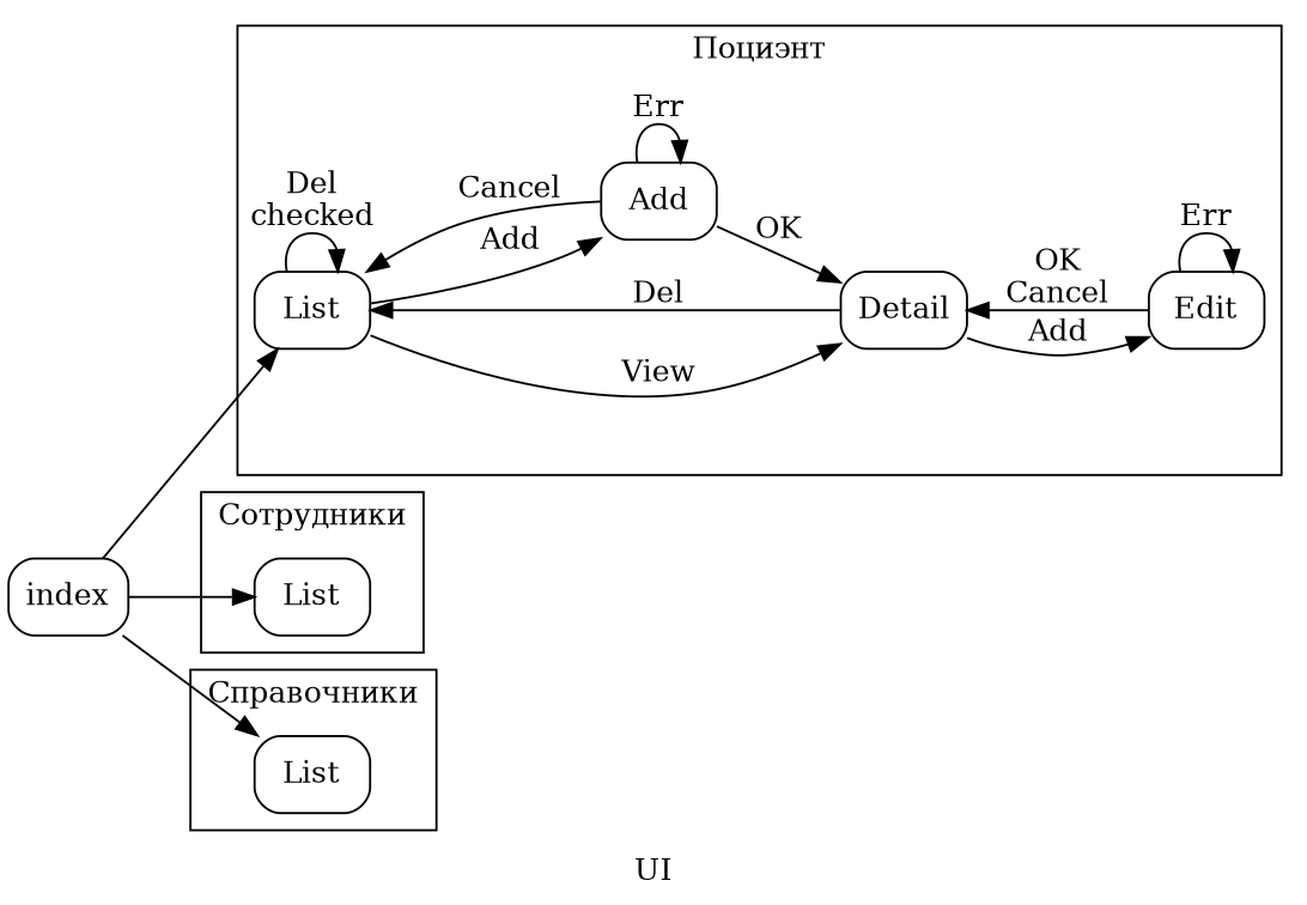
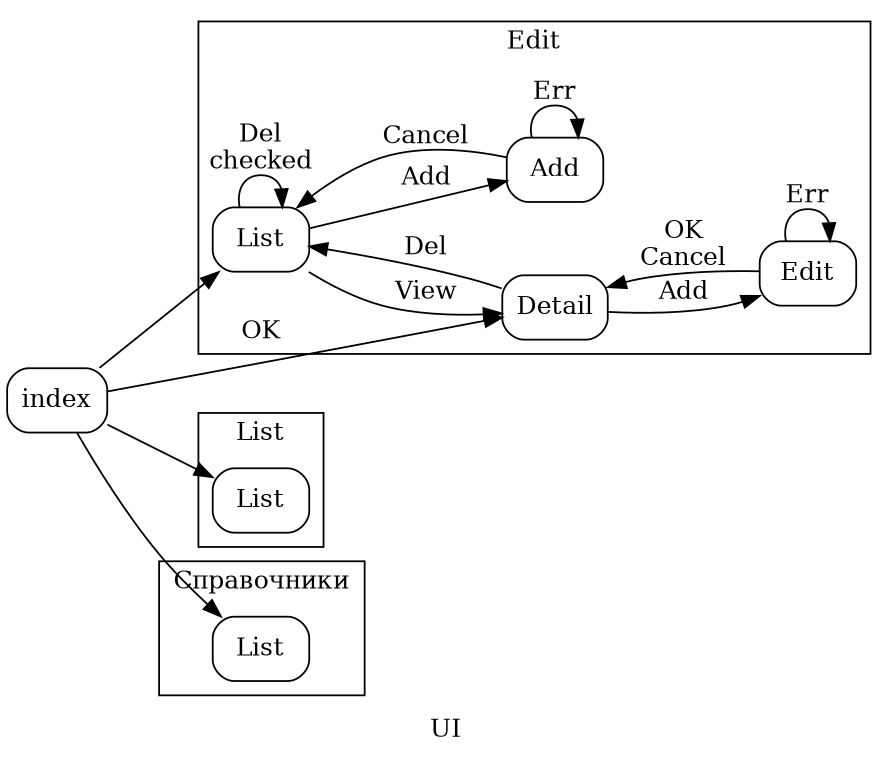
  digraph {
    label=UI
    rankdir=LR
    node [shape=rectangle style=rounded]
    n1 [label=List]
    n2 [label=Detail]
    n3 [label=Add]
    n4 [label=Edit]
    n5 [label=List]
    n6 [label=List]
    index
    subgraph cluster_1 {
-     label="Поциэнт"
+     label=Edit
      shape=folder
      n1
      n2
      n3
      n4
    }
    subgraph cluster_2 {
-     label="Сотрудники"
+     label=List
      n5
    }
    subgraph cluster_3 {
      label="Справочники"
      n6
    }
    n1 -> n1 [label="Del\nchecked"]
    n1 -> n2 [label=View]
    n1 -> n3 [label=Add]
    n2 -> n1 [label=Del]
    n2 -> n4 [label=Add]
    n3 -> n1 [label=Cancel]
-   n3 -> n2 [label=OK]
+   index -> n2 [label=OK]
    n3 -> n3 [label=Err]
    n4 -> n2 [label="OK\nCancel"]
    n4 -> n4 [label=Err]
    index -> n1
    index -> n5
    index -> n6
  }
